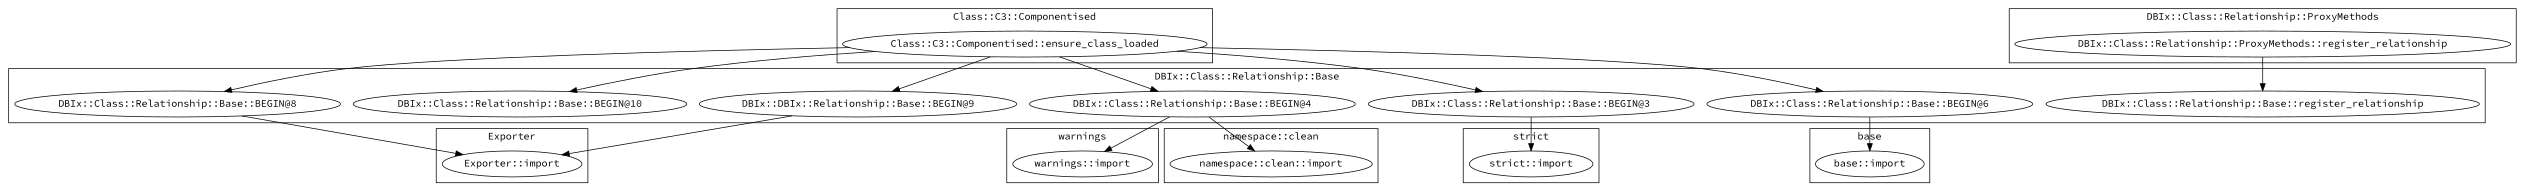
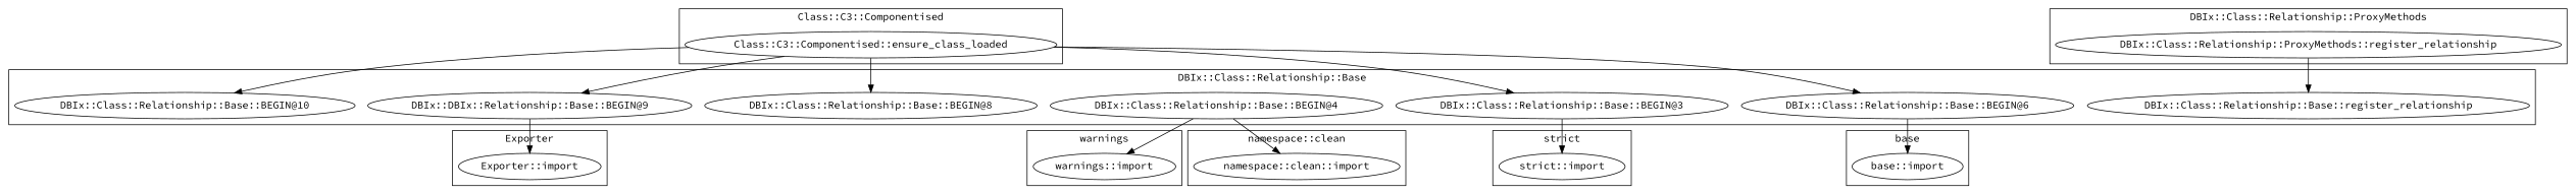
  digraph {
    fontname="Source Code Pro"
    node [fontname="Source Code Pro"]
    edge [fontname="Source Code Pro"]
    "base::import"
    "warnings::import"
    "strict::import"
    "Exporter::import"
    "Class::C3::Componentised::ensure_class_loaded"
    "DBIx::Class::Relationship::ProxyMethods::register_relationship"
    "DBIx::Class::Relationship::Base::register_relationship"
    "DBIx::Class::Relationship::Base::BEGIN@8"
    n9 [label="DBIx::DBIx::Relationship::Base::BEGIN@9"]
    "DBIx::Class::Relationship::Base::BEGIN@4"
    "DBIx::Class::Relationship::Base::BEGIN@10"
    "DBIx::Class::Relationship::Base::BEGIN@3"
    "DBIx::Class::Relationship::Base::BEGIN@6"
    "namespace::clean::import"
    subgraph cluster_1 {
      label=base
      "base::import"
    }
    subgraph cluster_2 {
      label=warnings
      "warnings::import"
    }
    subgraph cluster_3 {
      label="strict"
      "strict::import"
    }
    subgraph cluster_4 {
      label=Exporter
      "Exporter::import"
    }
    subgraph cluster_5 {
      label="Class::C3::Componentised"
      "Class::C3::Componentised::ensure_class_loaded"
    }
    subgraph cluster_6 {
      label="DBIx::Class::Relationship::ProxyMethods"
      "DBIx::Class::Relationship::ProxyMethods::register_relationship"
    }
    subgraph cluster_7 {
      label="DBIx::Class::Relationship::Base"
      "DBIx::Class::Relationship::Base::register_relationship"
      "DBIx::Class::Relationship::Base::BEGIN@8"
      n9
      "DBIx::Class::Relationship::Base::BEGIN@4"
      "DBIx::Class::Relationship::Base::BEGIN@10"
      "DBIx::Class::Relationship::Base::BEGIN@3"
      "DBIx::Class::Relationship::Base::BEGIN@6"
    }
    subgraph cluster_8 {
      label="namespace::clean"
      "namespace::clean::import"
    }
    "Class::C3::Componentised::ensure_class_loaded" -> "DBIx::Class::Relationship::Base::BEGIN@8"
    "Class::C3::Componentised::ensure_class_loaded" -> n9
-   "Class::C3::Componentised::ensure_class_loaded" -> "DBIx::Class::Relationship::Base::BEGIN@4"
    "Class::C3::Componentised::ensure_class_loaded" -> "DBIx::Class::Relationship::Base::BEGIN@10"
    "Class::C3::Componentised::ensure_class_loaded" -> "DBIx::Class::Relationship::Base::BEGIN@3"
    "Class::C3::Componentised::ensure_class_loaded" -> "DBIx::Class::Relationship::Base::BEGIN@6"
    "DBIx::Class::Relationship::ProxyMethods::register_relationship" -> "DBIx::Class::Relationship::Base::register_relationship"
-   "DBIx::Class::Relationship::Base::BEGIN@8" -> "Exporter::import"
    n9 -> "Exporter::import"
    "DBIx::Class::Relationship::Base::BEGIN@4" -> "warnings::import"
    "DBIx::Class::Relationship::Base::BEGIN@4" -> "namespace::clean::import"
    "DBIx::Class::Relationship::Base::BEGIN@3" -> "strict::import"
    "DBIx::Class::Relationship::Base::BEGIN@6" -> "base::import"
  }
